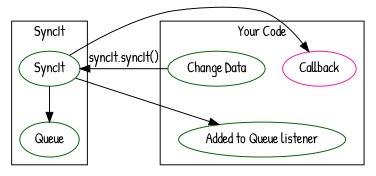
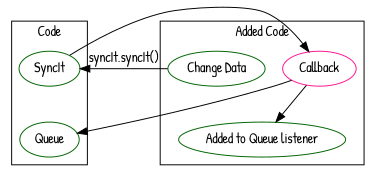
  digraph {
    fontname="Patrick Hand"
    node [color=darkgreen fontname="Patrick Hand"]
    edge [fontname="Patrick Hand"]
    SyncIt
    Queue
    n3 [label="Change Data" rank=1]
    n4 [color=deeppink label=Callback]
    n5 [label="Added to Queue listener"]
    subgraph cluster_1 {
-     label=SyncIt
+     label=Code
      SyncIt
      Queue
    }
    subgraph cluster_2 {
-     label="Your Code"
+     label="Added Code"
      n3
      n4
      n5
    }
-   SyncIt -> Queue
+   n4 -> Queue
    SyncIt -> n4
-   SyncIt -> n5
+   n4 -> n5
    n3 -> SyncIt [label="syncIt.syncIt()"]
  }
